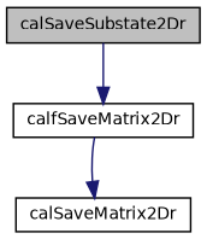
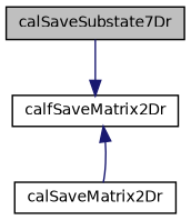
  digraph {
    rankdir=TB
    node [color=black fillcolor=white fontname=Helvetica fontsize=10 shape=record style=filled]
    edge [color=midnightblue fontname=Helvetica fontsize=10 labelfontname=Helvetica labelfontsize=10 style=solid]
-   n1 [fillcolor=grey75 fontcolor=black height=0.2 label=calSaveSubstate2Dr width=0.4]
+   n1 [fillcolor=grey75 fontcolor=black height=0.2 label=calSaveSubstate7Dr width=0.4]
    n2 [height=0.2 label=calfSaveMatrix2Dr width=0.4]
    n3 [height=0.2 label=calSaveMatrix2Dr width=0.4]
    n1 -> n2
-   n2 -> n3
+   n3 -> n2
  }
